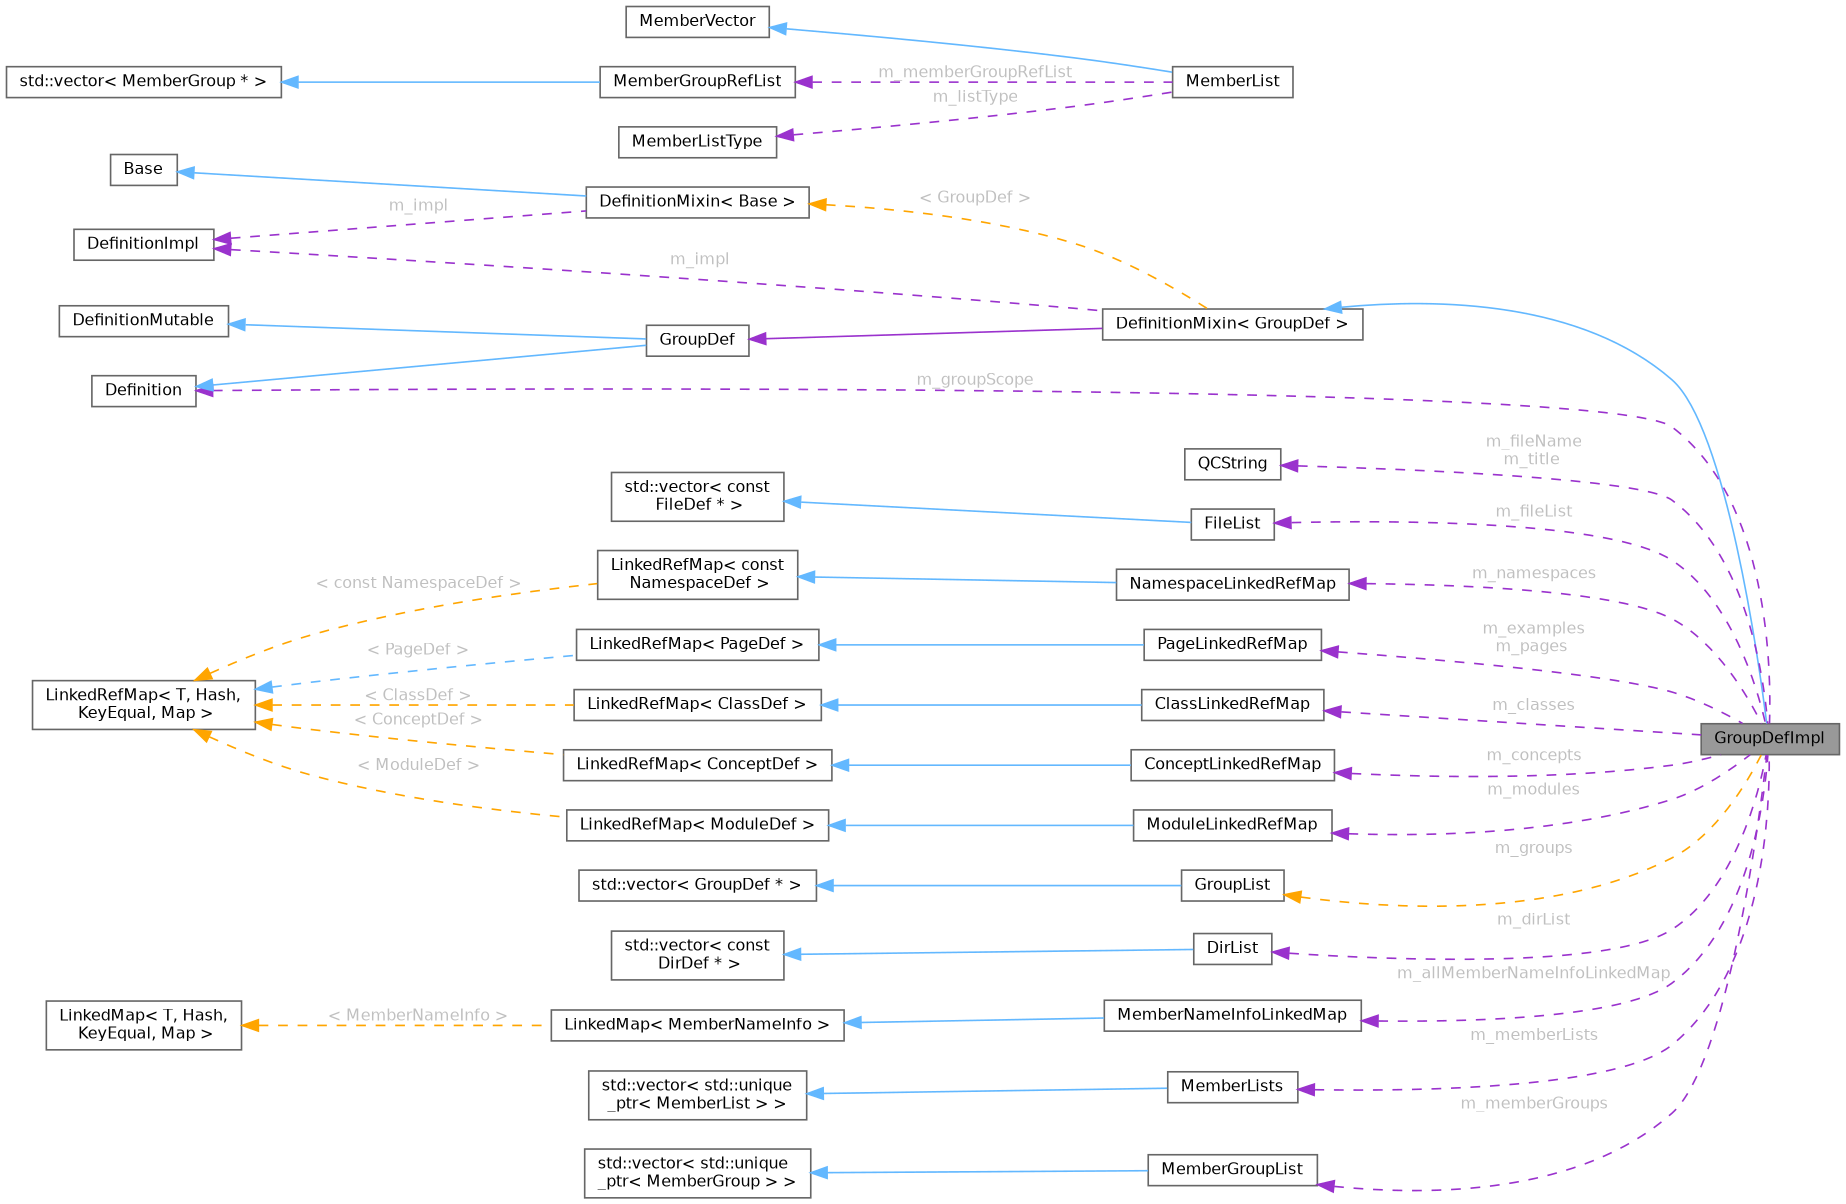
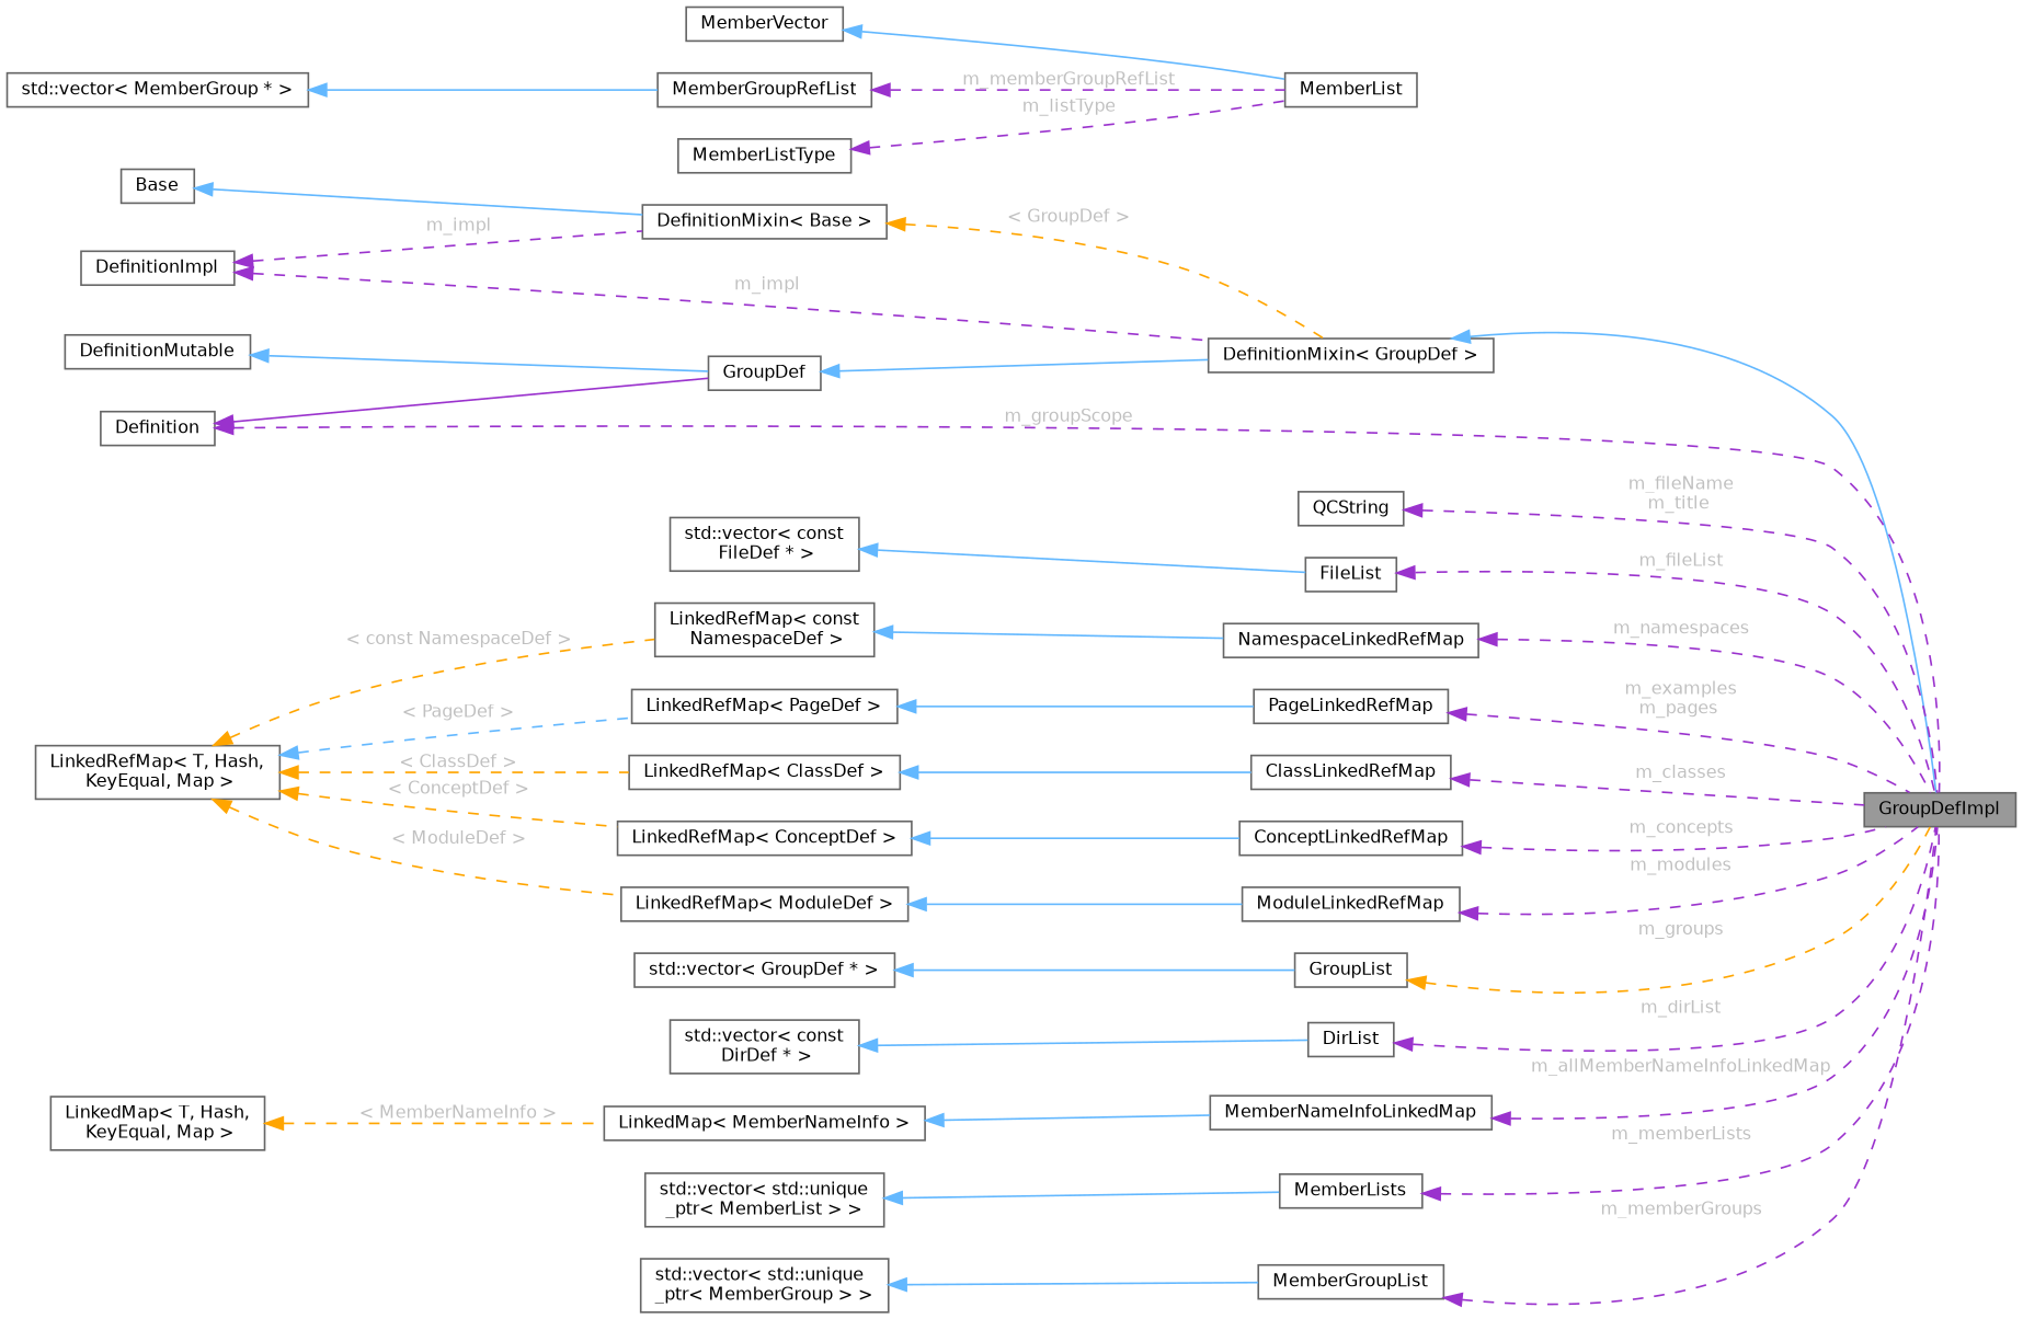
  digraph {
    rankdir=LR
    node [color=gray40 fillcolor=white fontname=Helvetica fontsize=10 shape=box style=filled]
    edge [color=steelblue1 dir=back fontname=Helvetica fontsize=10 labelfontname=Helvetica labelfontsize=10 style=dashed fontcolor=grey]
    n1 [fillcolor=grey60 fontcolor=black height=0.2 label=GroupDefImpl width=0.4]
    n2 [height=0.2 label="DefinitionMixin\< GroupDef \>" width=0.4]
    n3 [height=0.2 label=GroupDef width=0.4]
    n4 [height=0.2 label=DefinitionMutable width=0.4]
    n5 [height=0.2 label=Definition width=0.4]
    n6 [height=0.2 label=DefinitionImpl width=0.4]
    n7 [height=0.2 label="DefinitionMixin\< Base \>" width=0.4]
    n8 [height=0.2 label=Base width=0.4]
    n9 [height=0.2 label=QCString width=0.4]
    n10 [height=0.2 label=FileList width=0.4]
    n11 [height=0.2 label="std::vector\< const\l FileDef * \>" width=0.4]
    n12 [height=0.2 label=ClassLinkedRefMap width=0.4]
    n13 [height=0.2 label="LinkedRefMap\< ClassDef \>" width=0.4]
    n14 [height=0.2 label="LinkedRefMap\< T, Hash,\l KeyEqual, Map \>" width=0.4]
    n15 [height=0.2 label="LinkedRefMap\< ConceptDef \>" width=0.4]
    n16 [height=0.2 label="LinkedRefMap\< ModuleDef \>" width=0.4]
    n17 [height=0.2 label="LinkedRefMap\< const\l NamespaceDef \>" width=0.4]
    n18 [height=0.2 label="LinkedRefMap\< PageDef \>" width=0.4]
    n19 [height=0.2 label=ConceptLinkedRefMap width=0.4]
    n20 [height=0.2 label=ModuleLinkedRefMap width=0.4]
    n21 [height=0.2 label=NamespaceLinkedRefMap width=0.4]
    n22 [height=0.2 label=PageLinkedRefMap width=0.4]
    n23 [height=0.2 label=GroupList width=0.4]
    n24 [height=0.2 label="std::vector\< GroupDef * \>" width=0.4]
    n25 [height=0.2 label=DirList width=0.4]
    n26 [height=0.2 label="std::vector\< const\l DirDef * \>" width=0.4]
    n27 [height=0.2 label=MemberList width=0.4]
    n28 [height=0.2 label=MemberVector width=0.4]
    n29 [height=0.2 label=MemberGroupRefList width=0.4]
    n30 [height=0.2 label="std::vector\< MemberGroup * \>" width=0.4]
    n31 [height=0.2 label=MemberListType width=0.4]
    n32 [height=0.2 label=MemberNameInfoLinkedMap width=0.4]
    n33 [height=0.2 label="LinkedMap\< MemberNameInfo \>" width=0.4]
    n34 [height=0.2 label="LinkedMap\< T, Hash,\l KeyEqual, Map \>" width=0.4]
    n35 [height=0.2 label=MemberLists width=0.4]
    n36 [height=0.2 label="std::vector\< std::unique\l_ptr\< MemberList \> \>" width=0.4]
    n37 [height=0.2 label=MemberGroupList width=0.4]
    n38 [height=0.2 label="std::vector\< std::unique\l_ptr\< MemberGroup \> \>" width=0.4]
    n2 -> n1 [style=solid fontcolor=""]
-   n3 -> n2 [color=darkorchid3 style=solid fontcolor=""]
+   n3 -> n2 [style=solid fontcolor=""]
    n4 -> n3 [style=solid fontcolor=""]
    n5 -> n1 [color=darkorchid3 label=" m_groupScope"]
-   n5 -> n3 [style=solid fontcolor=""]
+   n5 -> n3 [color=darkorchid3 style=solid fontcolor=""]
    n6 -> n2 [color=darkorchid3 label=" m_impl"]
    n6 -> n7 [color=darkorchid3 label=" m_impl"]
    n7 -> n2 [color=orange label=" \< GroupDef \>"]
    n8 -> n7 [style=solid fontcolor=""]
    n9 -> n1 [color=darkorchid3 label=" m_fileName\nm_title"]
    n10 -> n1 [color=darkorchid3 label=" m_fileList"]
    n11 -> n10 [style=solid fontcolor=""]
    n12 -> n1 [color=darkorchid3 label=" m_classes"]
    n13 -> n12 [style=solid fontcolor=""]
    n14 -> n13 [color=orange label=" \< ClassDef \>"]
    n14 -> n15 [color=orange label=" \< ConceptDef \>"]
    n14 -> n16 [color=orange label=" \< ModuleDef \>"]
    n14 -> n17 [color=orange label=" \< const NamespaceDef \>"]
    n14 -> n18 [label=" \< PageDef \>"]
    n15 -> n19 [style=solid fontcolor=""]
    n16 -> n20 [style=solid fontcolor=""]
    n17 -> n21 [style=solid fontcolor=""]
    n18 -> n22 [style=solid fontcolor=""]
    n19 -> n1 [color=darkorchid3 label=" m_concepts"]
    n20 -> n1 [color=darkorchid3 label=" m_modules"]
    n21 -> n1 [color=darkorchid3 label=" m_namespaces"]
    n22 -> n1 [color=darkorchid3 label=" m_examples\nm_pages"]
    n23 -> n1 [color=orange label=" m_groups"]
    n24 -> n23 [style=solid fontcolor=""]
    n25 -> n1 [color=darkorchid3 label=" m_dirList"]
    n26 -> n25 [style=solid fontcolor=""]
    n28 -> n27 [style=solid fontcolor=""]
    n29 -> n27 [color=darkorchid3 label=" m_memberGroupRefList"]
    n30 -> n29 [style=solid fontcolor=""]
    n31 -> n27 [color=darkorchid3 label=" m_listType"]
    n32 -> n1 [color=darkorchid3 label=" m_allMemberNameInfoLinkedMap"]
    n33 -> n32 [style=solid fontcolor=""]
    n34 -> n33 [color=orange label=" \< MemberNameInfo \>"]
    n35 -> n1 [color=darkorchid3 label=" m_memberLists"]
    n36 -> n35 [style=solid fontcolor=""]
    n37 -> n1 [color=darkorchid3 label=" m_memberGroups"]
    n38 -> n37 [style=solid fontcolor=""]
  }
